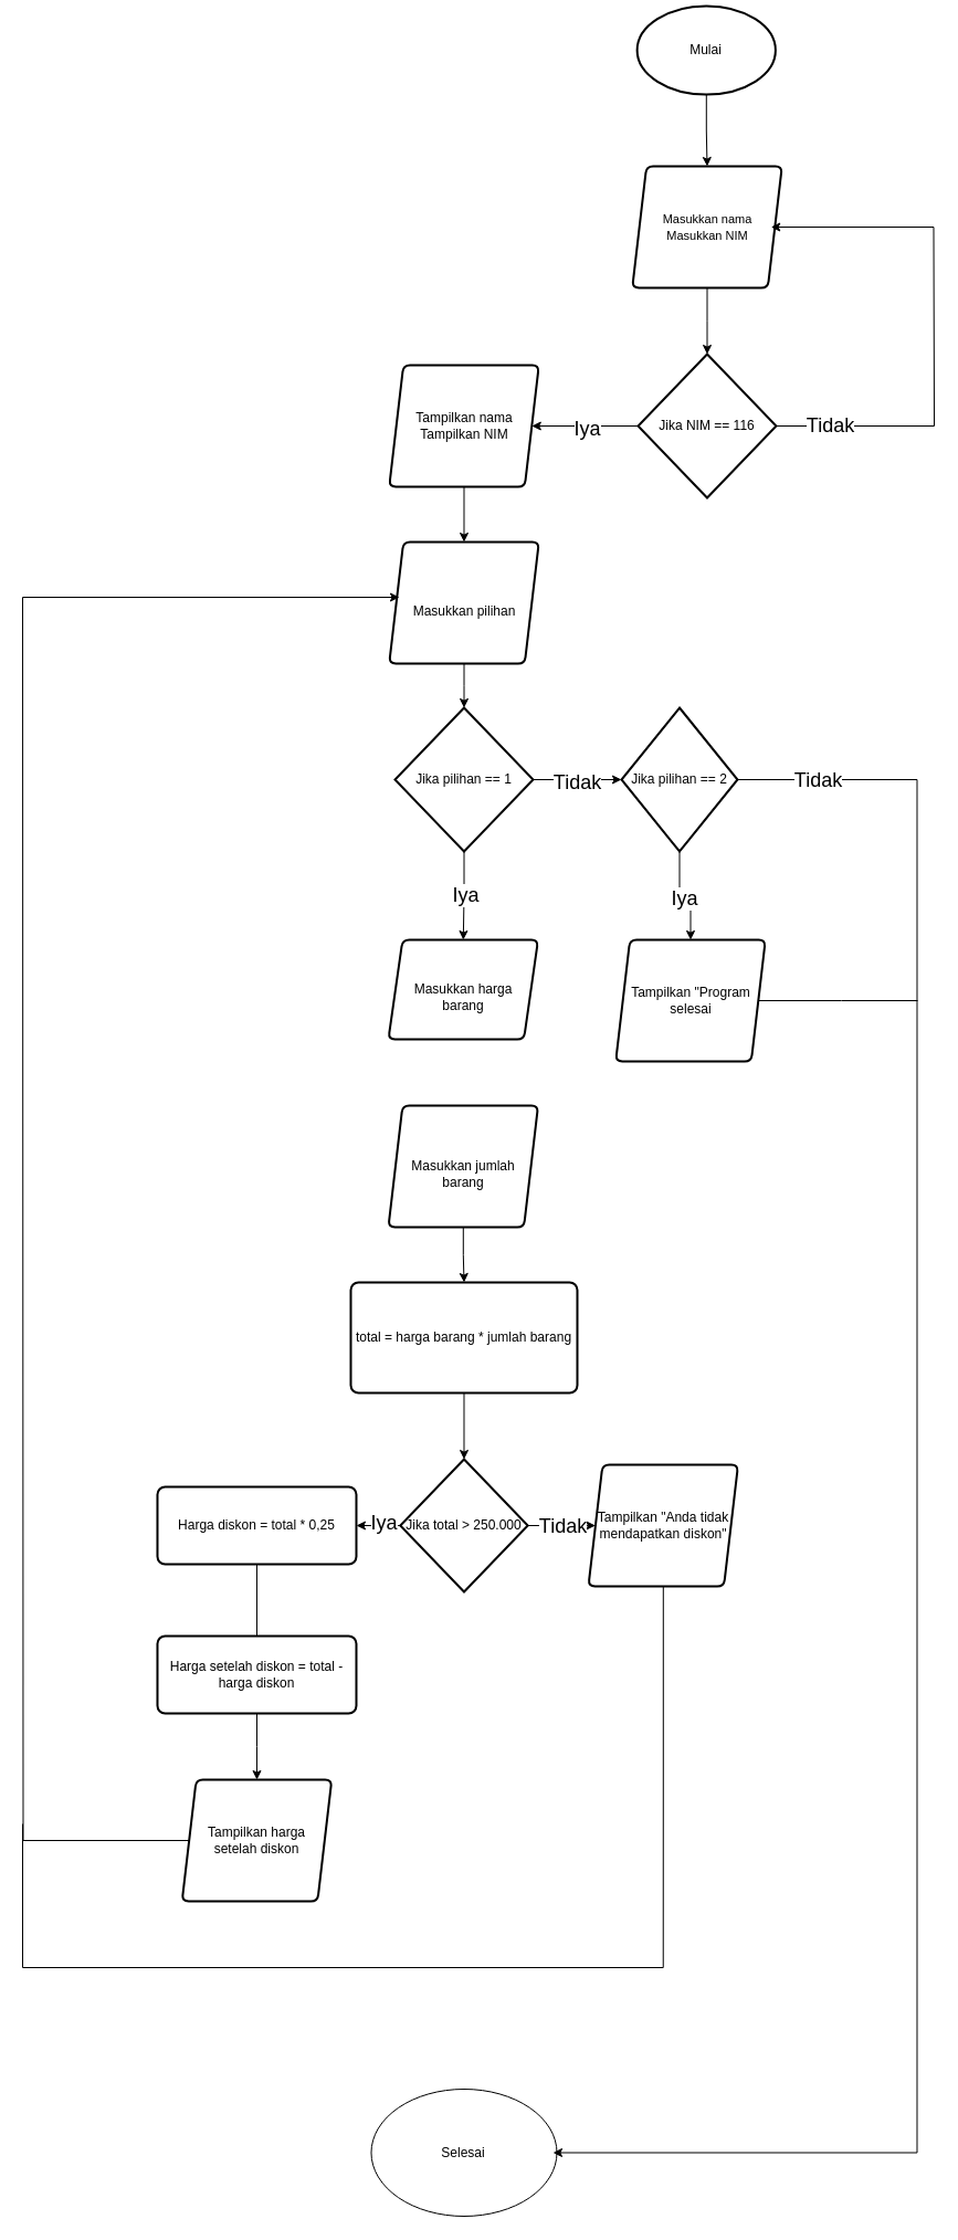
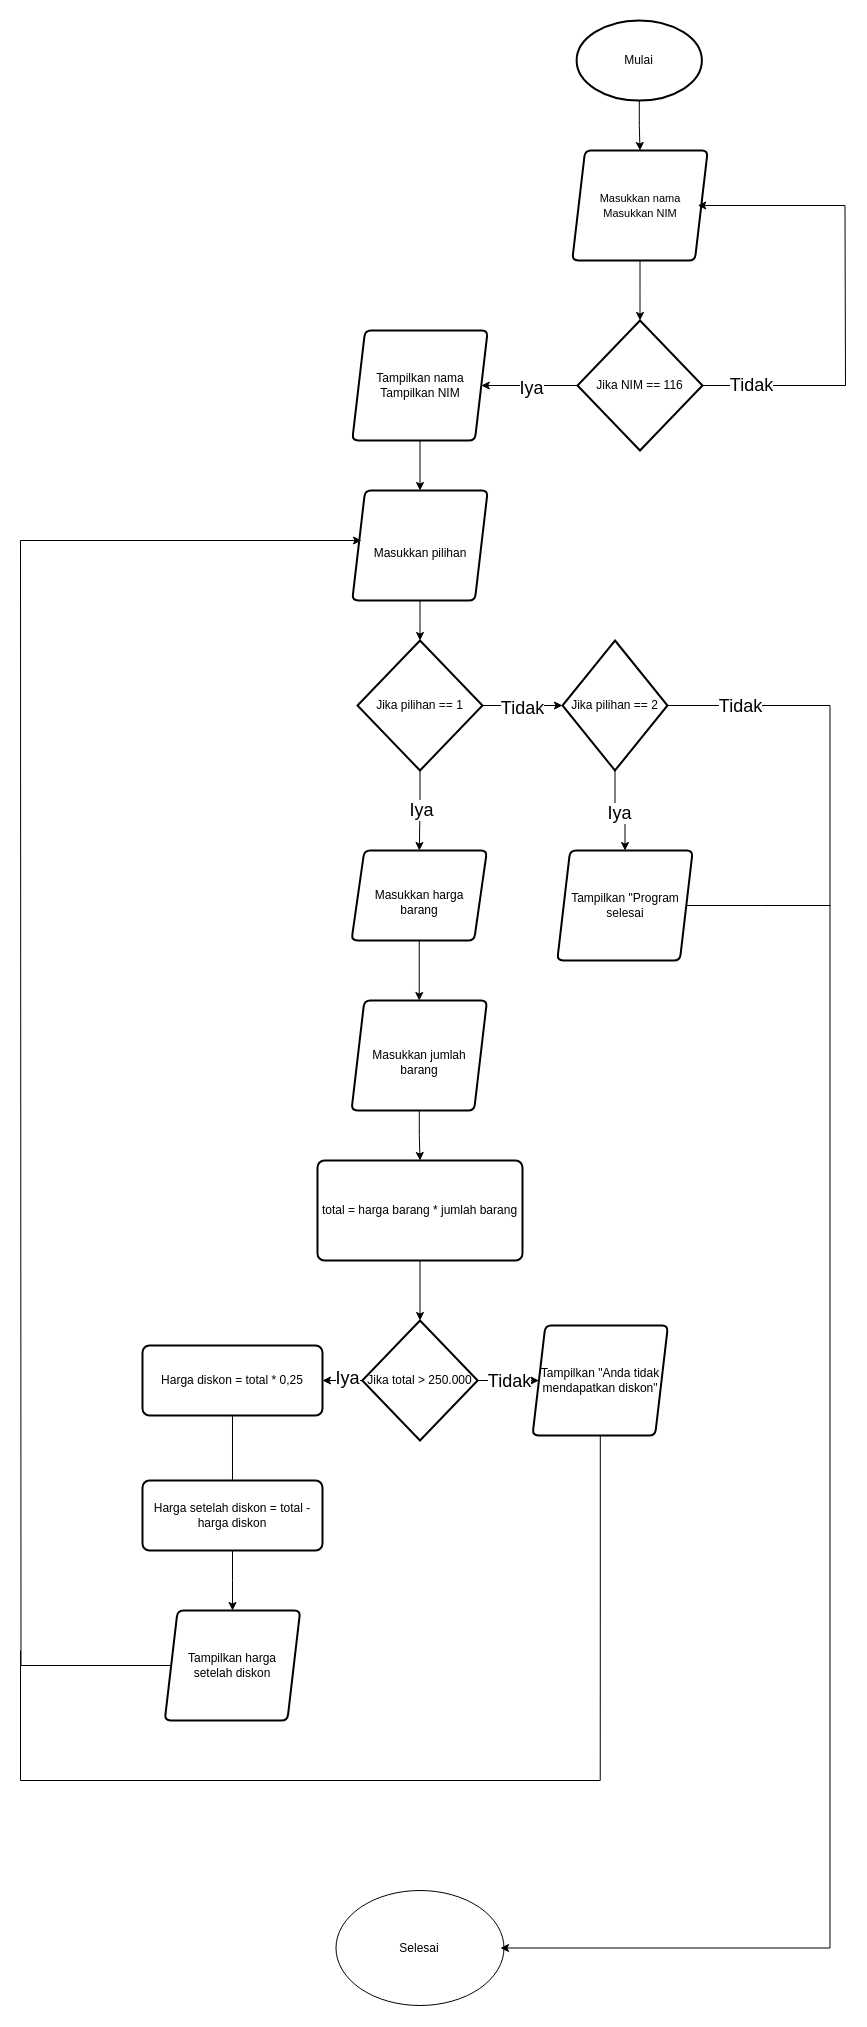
  <mxCell id="0" />
  <mxCell id="1" parent="0" />
  <mxCell id="2" value="" style="edgeStyle=orthogonalEdgeStyle;rounded=0;orthogonalLoop=1;jettySize=auto;html=1;" parent="1" source="3" target="7" edge="1"><mxGeometry relative="1" as="geometry" /></mxCell>
- <mxCell id="3" value="Mulai" style="strokeWidth=2;html=1;shape=mxgraph.flowchart.start_1;whiteSpace=wrap;" parent="1" vertex="1"><mxGeometry x="576.12" y="5" width="125.25" height="80" as="geometry" /></mxCell>
+ <mxCell id="3" value="Mulai" style="strokeWidth=2;html=1;shape=mxgraph.flowchart.start_1;whiteSpace=wrap;" parent="1" vertex="1"><mxGeometry x="576.12" y="20" width="125.25" height="80" as="geometry" /></mxCell>
+ <mxCell id="4" value="" style="edgeStyle=orthogonalEdgeStyle;rounded=0;orthogonalLoop=1;jettySize=auto;html=1;" parent="1" source="5" target="9" edge="1"><mxGeometry relative="1" as="geometry" /></mxCell>
  <mxCell id="5" value="&lt;br&gt;&lt;div&gt;&lt;font style=&quot;font-size: 12px;&quot;&gt;Masukkan harga&lt;/font&gt;&lt;/div&gt;&lt;div&gt;&lt;font style=&quot;font-size: 12px;&quot;&gt;barang&lt;/font&gt;&lt;/div&gt;" style="shape=parallelogram;html=1;strokeWidth=2;perimeter=parallelogramPerimeter;whiteSpace=wrap;rounded=1;arcSize=12;size=0.095;" parent="1" vertex="1"><mxGeometry x="350.99" y="850" width="135.5" height="90" as="geometry" /></mxCell>
  <mxCell id="6" value="" style="edgeStyle=orthogonalEdgeStyle;rounded=0;orthogonalLoop=1;jettySize=auto;html=1;" parent="1" source="7" target="51" edge="1"><mxGeometry relative="1" as="geometry" /></mxCell>
  <mxCell id="7" value="&lt;br&gt;&lt;div&gt;&lt;span style=&quot;font-size: 11px;&quot;&gt;Masukkan nama&lt;/span&gt;&lt;/div&gt;&lt;div&gt;&lt;span style=&quot;font-size: 11px;&quot;&gt;Masukkan NIM&lt;/span&gt;&lt;/div&gt;&lt;div&gt;&lt;br&gt;&lt;/div&gt;" style="shape=parallelogram;html=1;strokeWidth=2;perimeter=parallelogramPerimeter;whiteSpace=wrap;rounded=1;arcSize=12;size=0.095;" parent="1" vertex="1"><mxGeometry x="571.74" y="150" width="135.5" height="110" as="geometry" /></mxCell>
  <mxCell id="8" value="" style="edgeStyle=orthogonalEdgeStyle;rounded=0;orthogonalLoop=1;jettySize=auto;html=1;" parent="1" source="9" target="11" edge="1"><mxGeometry relative="1" as="geometry" /></mxCell>
  <mxCell id="9" value="&lt;font style=&quot;font-size: 12px;&quot;&gt;&lt;br&gt;&lt;/font&gt;&lt;div&gt;&lt;font style=&quot;font-size: 12px;&quot;&gt;Masukkan jumlah&lt;/font&gt;&lt;/div&gt;&lt;div&gt;&lt;font style=&quot;font-size: 12px;&quot;&gt;barang&lt;/font&gt;&lt;/div&gt;" style="shape=parallelogram;html=1;strokeWidth=2;perimeter=parallelogramPerimeter;whiteSpace=wrap;rounded=1;arcSize=12;size=0.095;" parent="1" vertex="1"><mxGeometry x="350.99" y="1000" width="135.5" height="110" as="geometry" /></mxCell>
  <mxCell id="10" value="" style="edgeStyle=orthogonalEdgeStyle;rounded=0;orthogonalLoop=1;jettySize=auto;html=1;" parent="1" source="11" target="16" edge="1"><mxGeometry relative="1" as="geometry" /></mxCell>
  <mxCell id="11" value="total = harga barang * jumlah barang" style="rounded=1;whiteSpace=wrap;html=1;absoluteArcSize=1;arcSize=14;strokeWidth=2;" parent="1" vertex="1"><mxGeometry x="316.99" y="1160" width="205" height="100" as="geometry" /></mxCell>
  <mxCell id="12" value="" style="edgeStyle=orthogonalEdgeStyle;rounded=0;orthogonalLoop=1;jettySize=auto;html=1;" parent="1" source="16" target="27" edge="1"><mxGeometry relative="1" as="geometry" /></mxCell>
  <mxCell id="13" value="&lt;font style=&quot;font-size: 18px;&quot;&gt;Iya&lt;/font&gt;" style="edgeLabel;html=1;align=center;verticalAlign=middle;resizable=0;points=[];" parent="12" vertex="1" connectable="0"><mxGeometry x="-0.242" y="-3" relative="1" as="geometry"><mxPoint as="offset" /></mxGeometry></mxCell>
  <mxCell id="14" value="" style="edgeStyle=orthogonalEdgeStyle;rounded=0;orthogonalLoop=1;jettySize=auto;html=1;" parent="1" source="16" target="33" edge="1"><mxGeometry relative="1" as="geometry" /></mxCell>
  <mxCell id="15" value="&lt;font style=&quot;font-size: 18px;&quot;&gt;Tidak&lt;/font&gt;" style="edgeLabel;html=1;align=center;verticalAlign=middle;resizable=0;points=[];" parent="14" vertex="1" connectable="0"><mxGeometry x="0.021" relative="1" as="geometry"><mxPoint as="offset" /></mxGeometry></mxCell>
  <mxCell id="16" value="Jika total &amp;gt; 250.000" style="strokeWidth=2;html=1;shape=mxgraph.flowchart.decision;whiteSpace=wrap;" parent="1" vertex="1"><mxGeometry x="361.8" y="1320" width="115.37" height="120" as="geometry" /></mxCell>
  <mxCell id="17" value="" style="edgeStyle=orthogonalEdgeStyle;rounded=0;orthogonalLoop=1;jettySize=auto;html=1;" parent="1" source="18" target="25" edge="1"><mxGeometry relative="1" as="geometry" /></mxCell>
  <mxCell id="18" value="&lt;font style=&quot;font-size: 12px;&quot;&gt;&lt;br&gt;&lt;/font&gt;&lt;div&gt;Tampilkan nama&lt;/div&gt;&lt;div&gt;Tampilkan NIM&lt;/div&gt;&lt;div&gt;&lt;br&gt;&lt;/div&gt;" style="shape=parallelogram;html=1;strokeWidth=2;perimeter=parallelogramPerimeter;whiteSpace=wrap;rounded=1;arcSize=12;size=0.095;" parent="1" vertex="1"><mxGeometry x="351.74" y="330" width="135.5" height="110" as="geometry" /></mxCell>
  <mxCell id="19" value="" style="edgeStyle=orthogonalEdgeStyle;rounded=0;orthogonalLoop=1;jettySize=auto;html=1;" parent="1" source="23" target="5" edge="1"><mxGeometry relative="1" as="geometry" /></mxCell>
  <mxCell id="20" value="&lt;font style=&quot;font-size: 18px;&quot;&gt;Iya&lt;/font&gt;" style="edgeLabel;html=1;align=center;verticalAlign=middle;resizable=0;points=[];" parent="19" vertex="1" connectable="0"><mxGeometry x="-0.024" y="1" relative="1" as="geometry"><mxPoint as="offset" /></mxGeometry></mxCell>
  <mxCell id="21" value="" style="edgeStyle=orthogonalEdgeStyle;rounded=0;orthogonalLoop=1;jettySize=auto;html=1;" parent="1" source="23" target="41" edge="1"><mxGeometry relative="1" as="geometry" /></mxCell>
  <mxCell id="22" value="&lt;font style=&quot;font-size: 18px;&quot;&gt;Tidak&lt;/font&gt;" style="edgeLabel;html=1;align=center;verticalAlign=middle;resizable=0;points=[];" parent="21" vertex="1" connectable="0"><mxGeometry x="0.002" y="-2" relative="1" as="geometry"><mxPoint as="offset" /></mxGeometry></mxCell>
  <mxCell id="23" value="Jika pilihan == 1" style="strokeWidth=2;html=1;shape=mxgraph.flowchart.decision;whiteSpace=wrap;" parent="1" vertex="1"><mxGeometry x="356.99" y="640" width="125" height="130" as="geometry" /></mxCell>
  <mxCell id="24" value="" style="edgeStyle=orthogonalEdgeStyle;rounded=0;orthogonalLoop=1;jettySize=auto;html=1;" parent="1" source="25" target="23" edge="1"><mxGeometry relative="1" as="geometry" /></mxCell>
  <mxCell id="25" value="&lt;font style=&quot;font-size: 12px;&quot;&gt;&lt;br&gt;&lt;/font&gt;&lt;div&gt;Masukkan pilihan&lt;/div&gt;" style="shape=parallelogram;html=1;strokeWidth=2;perimeter=parallelogramPerimeter;whiteSpace=wrap;rounded=1;arcSize=12;size=0.095;" parent="1" vertex="1"><mxGeometry x="351.74" y="490" width="135.5" height="110" as="geometry" /></mxCell>
  <mxCell id="26" value="" style="edgeStyle=orthogonalEdgeStyle;rounded=0;orthogonalLoop=1;jettySize=auto;html=1;endArrow=none;" parent="1" source="27" target="29" edge="1"><mxGeometry relative="1" as="geometry" /></mxCell>
  <mxCell id="27" value="Harga diskon = total * 0,25" style="rounded=1;whiteSpace=wrap;html=1;absoluteArcSize=1;arcSize=14;strokeWidth=2;" parent="1" vertex="1"><mxGeometry x="141.99" y="1345" width="180" height="70" as="geometry" /></mxCell>
  <mxCell id="28" value="" style="edgeStyle=orthogonalEdgeStyle;rounded=0;orthogonalLoop=1;jettySize=auto;html=1;" parent="1" source="29" target="31" edge="1"><mxGeometry relative="1" as="geometry" /></mxCell>
  <mxCell id="29" value="Harga setelah diskon = total - harga diskon" style="rounded=1;whiteSpace=wrap;html=1;absoluteArcSize=1;arcSize=14;strokeWidth=2;" parent="1" vertex="1"><mxGeometry x="141.99" y="1480" width="180" height="70" as="geometry" /></mxCell>
  <mxCell id="30" value="" style="edgeStyle=orthogonalEdgeStyle;rounded=0;orthogonalLoop=1;jettySize=auto;html=1;endArrow=none;endFill=0;" parent="1" source="31" edge="1"><mxGeometry relative="1" as="geometry"><mxPoint x="20" y="540" as="targetPoint" /></mxGeometry></mxCell>
  <mxCell id="31" value="Tampilkan harga&lt;div&gt;setelah diskon&lt;/div&gt;" style="shape=parallelogram;html=1;strokeWidth=2;perimeter=parallelogramPerimeter;whiteSpace=wrap;rounded=1;arcSize=12;size=0.095;" parent="1" vertex="1"><mxGeometry x="164.24" y="1610" width="135.5" height="110" as="geometry" /></mxCell>
  <mxCell id="32" value="" style="edgeStyle=orthogonalEdgeStyle;rounded=0;orthogonalLoop=1;jettySize=auto;html=1;endArrow=none;endFill=0;" parent="1" source="33" edge="1"><mxGeometry relative="1" as="geometry"><mxPoint x="599.74" y="1780" as="targetPoint" /></mxGeometry></mxCell>
  <mxCell id="33" value="Tampilkan &quot;Anda tidak mendapatkan diskon&quot;" style="shape=parallelogram;html=1;strokeWidth=2;perimeter=parallelogramPerimeter;whiteSpace=wrap;rounded=1;arcSize=12;size=0.095;" parent="1" vertex="1"><mxGeometry x="531.99" y="1325" width="135.5" height="110" as="geometry" /></mxCell>
  <mxCell id="34" value="" style="edgeStyle=orthogonalEdgeStyle;rounded=0;orthogonalLoop=1;jettySize=auto;html=1;" parent="1" edge="1"><mxGeometry relative="1" as="geometry"><mxPoint x="20" y="540" as="sourcePoint" /><mxPoint x="360.99" y="540" as="targetPoint" /></mxGeometry></mxCell>
  <mxCell id="35" value="" style="edgeStyle=orthogonalEdgeStyle;rounded=0;orthogonalLoop=1;jettySize=auto;html=1;endArrow=none;endFill=0;" parent="1" edge="1"><mxGeometry relative="1" as="geometry"><mxPoint x="599.74" y="1780" as="sourcePoint" /><mxPoint x="20" y="1780" as="targetPoint" /></mxGeometry></mxCell>
  <mxCell id="36" value="" style="edgeStyle=orthogonalEdgeStyle;rounded=0;orthogonalLoop=1;jettySize=auto;html=1;endArrow=none;endFill=0;" parent="1" edge="1"><mxGeometry relative="1" as="geometry"><mxPoint x="20" y="1780" as="sourcePoint" /><mxPoint x="20" y="1650" as="targetPoint" /></mxGeometry></mxCell>
  <mxCell id="37" value="" style="edgeStyle=orthogonalEdgeStyle;rounded=0;orthogonalLoop=1;jettySize=auto;html=1;" parent="1" source="41" target="43" edge="1"><mxGeometry relative="1" as="geometry" /></mxCell>
  <mxCell id="38" value="&lt;font style=&quot;font-size: 18px;&quot;&gt;Iya&lt;/font&gt;" style="edgeLabel;html=1;align=center;verticalAlign=middle;resizable=0;points=[];" parent="37" vertex="1" connectable="0"><mxGeometry x="-0.032" y="-2" relative="1" as="geometry"><mxPoint as="offset" /></mxGeometry></mxCell>
  <mxCell id="39" value="" style="edgeStyle=orthogonalEdgeStyle;rounded=0;orthogonalLoop=1;jettySize=auto;html=1;endArrow=none;endFill=0;" parent="1" source="41" edge="1"><mxGeometry relative="1" as="geometry"><mxPoint x="829.49" y="705" as="targetPoint" /></mxGeometry></mxCell>
  <mxCell id="40" value="&lt;font style=&quot;font-size: 18px;&quot;&gt;Tidak&lt;/font&gt;" style="edgeLabel;html=1;align=center;verticalAlign=middle;resizable=0;points=[];" parent="39" vertex="1" connectable="0"><mxGeometry x="-0.101" relative="1" as="geometry"><mxPoint as="offset" /></mxGeometry></mxCell>
  <mxCell id="41" value="Jika pilihan == 2" style="strokeWidth=2;html=1;shape=mxgraph.flowchart.decision;whiteSpace=wrap;" parent="1" vertex="1"><mxGeometry x="561.99" y="640" width="105" height="130" as="geometry" /></mxCell>
  <mxCell id="42" value="" style="edgeStyle=orthogonalEdgeStyle;rounded=0;orthogonalLoop=1;jettySize=auto;html=1;endArrow=none;endFill=0;" parent="1" source="43" edge="1"><mxGeometry relative="1" as="geometry"><mxPoint x="830" y="905" as="targetPoint" /></mxGeometry></mxCell>
  <mxCell id="43" value="Tampilkan &quot;Program selesai" style="shape=parallelogram;html=1;strokeWidth=2;perimeter=parallelogramPerimeter;whiteSpace=wrap;rounded=1;arcSize=12;size=0.095;" parent="1" vertex="1"><mxGeometry x="556.74" y="850" width="135.5" height="110" as="geometry" /></mxCell>
  <mxCell id="44" value="Selesai" style="ellipse;whiteSpace=wrap;html=1;" parent="1" vertex="1"><mxGeometry x="335.48" y="1890" width="168.01" height="115" as="geometry" /></mxCell>
  <mxCell id="45" value="" style="edgeStyle=orthogonalEdgeStyle;rounded=0;orthogonalLoop=1;jettySize=auto;html=1;endArrow=none;endFill=0;" parent="1" edge="1"><mxGeometry relative="1" as="geometry"><mxPoint x="829.49" y="705" as="sourcePoint" /><mxPoint x="829.49" y="1947.5" as="targetPoint" /></mxGeometry></mxCell>
  <mxCell id="46" value="" style="edgeStyle=orthogonalEdgeStyle;rounded=0;orthogonalLoop=1;jettySize=auto;html=1;" parent="1" edge="1"><mxGeometry relative="1" as="geometry"><mxPoint x="829.49" y="1947.5" as="sourcePoint" /><mxPoint x="500" y="1947.5" as="targetPoint" /></mxGeometry></mxCell>
  <mxCell id="47" value="" style="edgeStyle=orthogonalEdgeStyle;rounded=0;orthogonalLoop=1;jettySize=auto;html=1;" parent="1" source="51" target="18" edge="1"><mxGeometry relative="1" as="geometry" /></mxCell>
  <mxCell id="48" value="&lt;font style=&quot;font-size: 18px;&quot;&gt;Iya&lt;/font&gt;" style="edgeLabel;html=1;align=center;verticalAlign=middle;resizable=0;points=[];" parent="47" vertex="1" connectable="0"><mxGeometry x="-0.035" y="2" relative="1" as="geometry"><mxPoint as="offset" /></mxGeometry></mxCell>
  <mxCell id="49" value="" style="edgeStyle=orthogonalEdgeStyle;rounded=0;orthogonalLoop=1;jettySize=auto;html=1;endArrow=none;endFill=0;" parent="1" source="51" edge="1"><mxGeometry relative="1" as="geometry"><mxPoint x="844.49" y="205" as="targetPoint" /></mxGeometry></mxCell>
  <mxCell id="50" value="&lt;font style=&quot;font-size: 18px;&quot;&gt;Tidak&lt;/font&gt;" style="edgeLabel;html=1;align=center;verticalAlign=middle;resizable=0;points=[];" parent="49" vertex="1" connectable="0"><mxGeometry x="-0.699" y="1" relative="1" as="geometry"><mxPoint as="offset" /></mxGeometry></mxCell>
  <mxCell id="51" value="Jika NIM == 116" style="strokeWidth=2;html=1;shape=mxgraph.flowchart.decision;whiteSpace=wrap;" parent="1" vertex="1"><mxGeometry x="576.99" y="320" width="125" height="130" as="geometry" /></mxCell>
  <mxCell id="52" value="" style="edgeStyle=orthogonalEdgeStyle;rounded=0;orthogonalLoop=1;jettySize=auto;html=1;" parent="1" edge="1"><mxGeometry relative="1" as="geometry"><mxPoint x="844.49" y="205" as="sourcePoint" /><mxPoint x="697.24" y="205" as="targetPoint" /></mxGeometry></mxCell>
